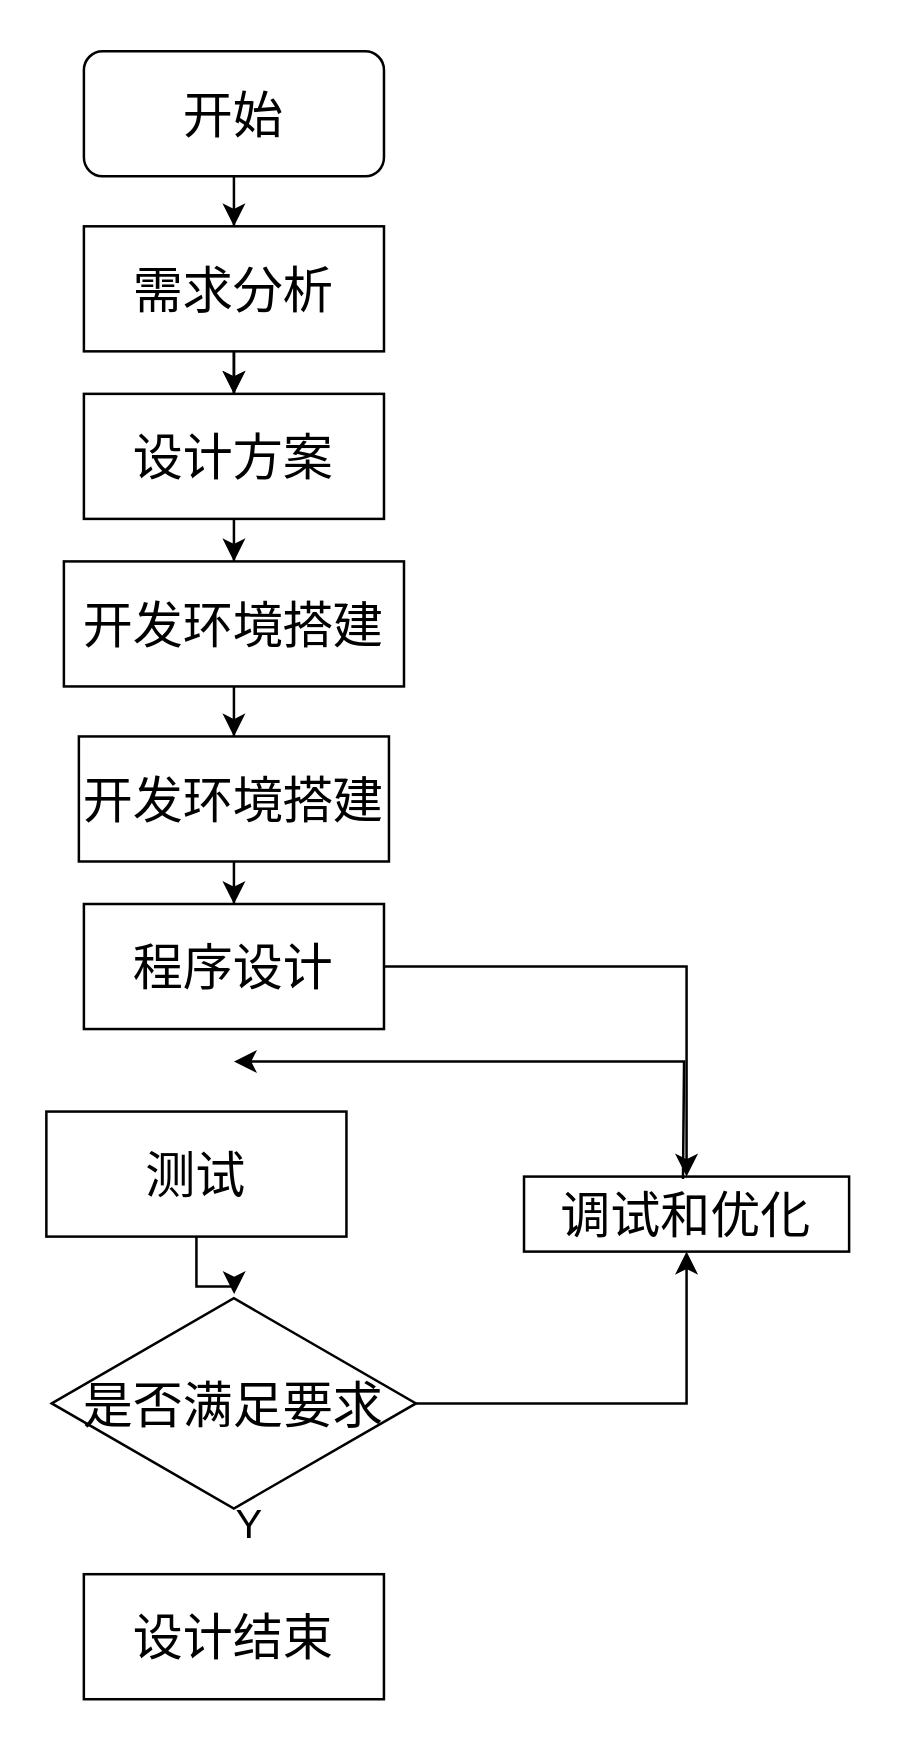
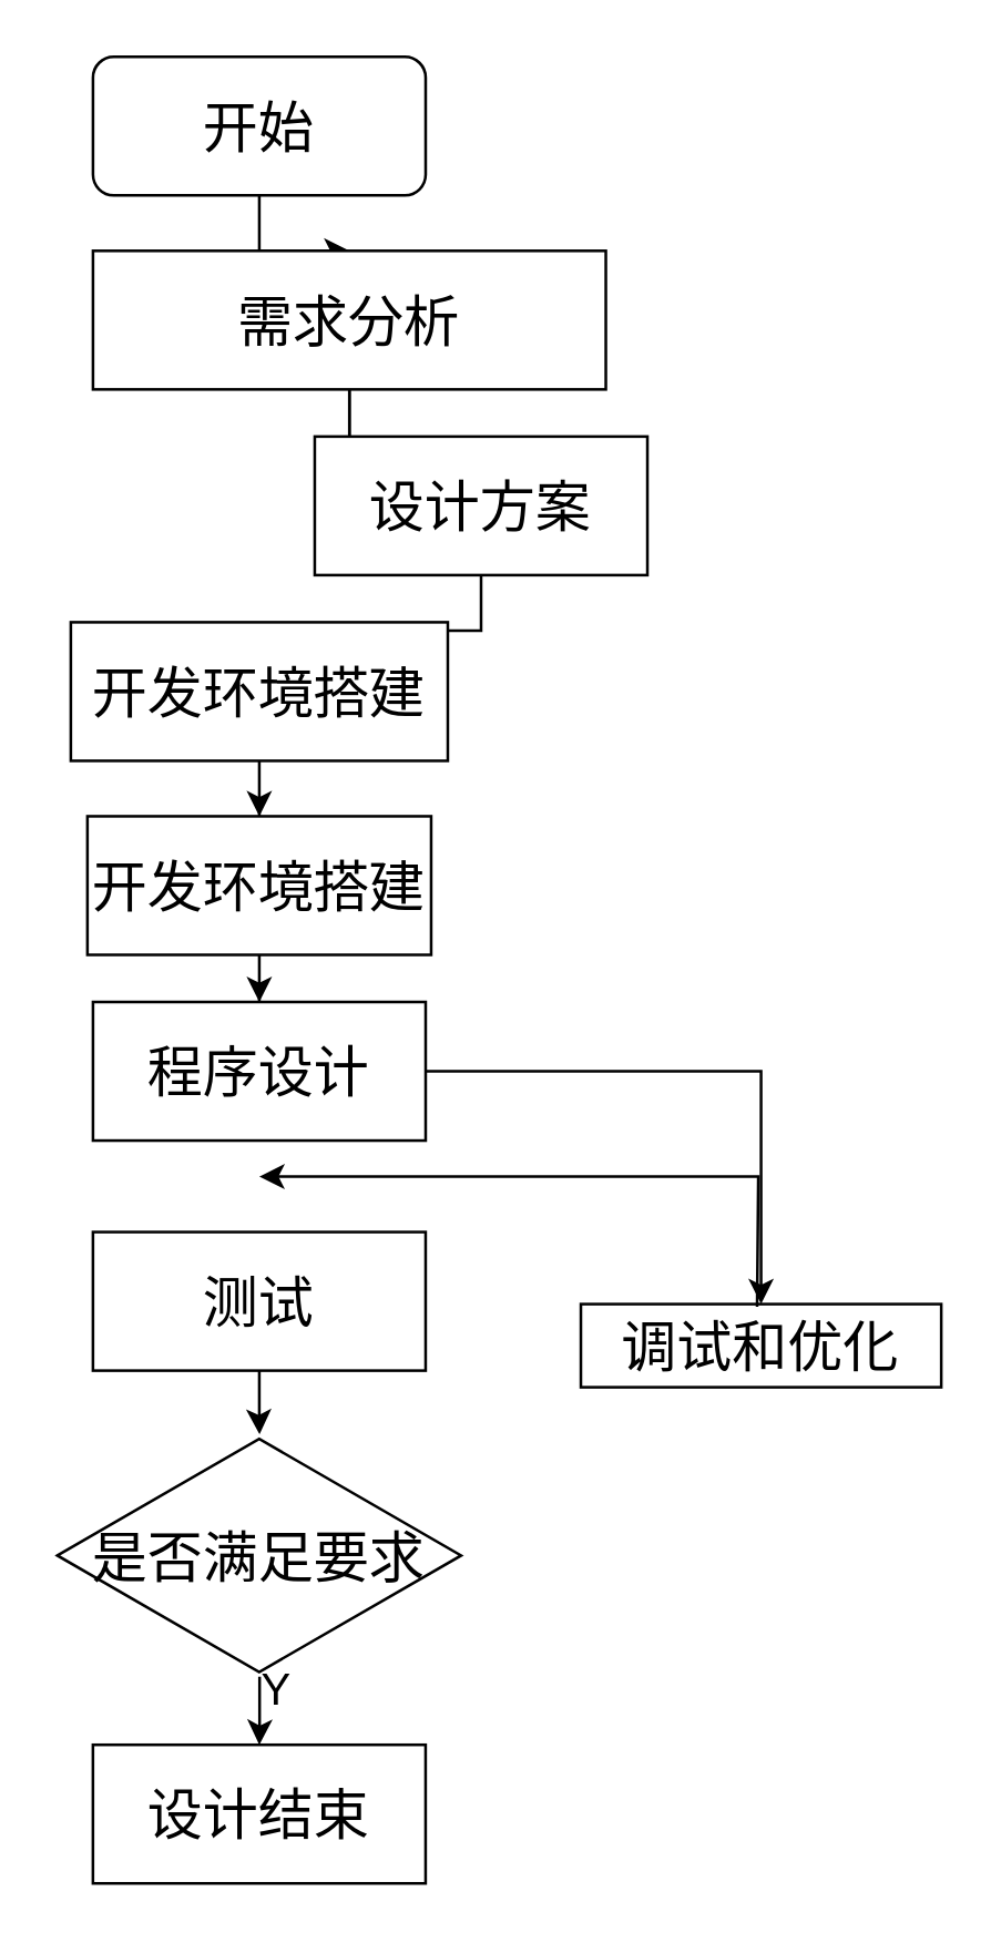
  <mxCell id="0" />
  <mxCell id="1" parent="0" />
  <mxCell id="2" value="" style="edgeStyle=orthogonalEdgeStyle;rounded=0;orthogonalLoop=1;jettySize=auto;html=1;" parent="1" source="20" target="6" edge="1"><mxGeometry relative="1" as="geometry" /></mxCell>
  <mxCell id="3" value="&lt;font style=&quot;font-size: 20px;&quot;&gt;开始&lt;/font&gt;" style="rounded=1;whiteSpace=wrap;html=1;" parent="1" vertex="1"><mxGeometry x="33" y="20" width="120" height="50" as="geometry" /></mxCell>
  <mxCell id="4" value="" style="edgeStyle=orthogonalEdgeStyle;rounded=0;orthogonalLoop=1;jettySize=auto;html=1;" parent="1" source="20" target="6" edge="1"><mxGeometry relative="1" as="geometry" /></mxCell>
  <mxCell id="5" value="" style="edgeStyle=orthogonalEdgeStyle;rounded=0;orthogonalLoop=1;jettySize=auto;html=1;" parent="1" source="6" target="8" edge="1"><mxGeometry relative="1" as="geometry" /></mxCell>
- <mxCell id="6" value="&lt;font style=&quot;font-size: 20px;&quot;&gt;设计方案&lt;/font&gt;" style="rounded=0;whiteSpace=wrap;html=1;" parent="1" vertex="1"><mxGeometry x="33" y="157" width="120" height="50" as="geometry" /></mxCell>
+ <mxCell id="6" value="&lt;font style=&quot;font-size: 20px;&quot;&gt;设计方案&lt;/font&gt;" style="rounded=0;whiteSpace=wrap;html=1;" parent="1" vertex="1"><mxGeometry x="113" y="157" width="120" height="50" as="geometry" /></mxCell>
  <mxCell id="7" value="" style="edgeStyle=orthogonalEdgeStyle;rounded=0;orthogonalLoop=1;jettySize=auto;html=1;" parent="1" source="8" target="10" edge="1"><mxGeometry relative="1" as="geometry" /></mxCell>
  <mxCell id="8" value="&lt;font style=&quot;font-size: 20px;&quot;&gt;开发环境搭建&lt;/font&gt;" style="rounded=0;whiteSpace=wrap;html=1;" parent="1" vertex="1"><mxGeometry x="25" y="224" width="136" height="50" as="geometry" /></mxCell>
  <mxCell id="9" value="" style="edgeStyle=orthogonalEdgeStyle;rounded=0;orthogonalLoop=1;jettySize=auto;html=1;" parent="1" source="10" target="12" edge="1"><mxGeometry relative="1" as="geometry" /></mxCell>
  <mxCell id="10" value="&lt;font style=&quot;font-size: 20px;&quot;&gt;开发环境搭建&lt;/font&gt;" style="rounded=0;whiteSpace=wrap;html=1;" parent="1" vertex="1"><mxGeometry x="30.99" y="294" width="124" height="50" as="geometry" /></mxCell>
  <mxCell id="11" value="" style="edgeStyle=orthogonalEdgeStyle;rounded=0;orthogonalLoop=1;jettySize=auto;html=1;" parent="1" source="12" target="18" edge="1"><mxGeometry relative="1" as="geometry" /></mxCell>
  <mxCell id="12" value="&lt;font style=&quot;font-size: 20px;&quot;&gt;程序设计&lt;/font&gt;" style="rounded=0;whiteSpace=wrap;html=1;" parent="1" vertex="1"><mxGeometry x="33" y="361" width="120" height="50" as="geometry" /></mxCell>
  <mxCell id="13" value="" style="edgeStyle=orthogonalEdgeStyle;rounded=0;orthogonalLoop=1;jettySize=auto;html=1;" parent="1" source="14" target="16" edge="1"><mxGeometry relative="1" as="geometry" /></mxCell>
- <mxCell id="14" value="&lt;font style=&quot;font-size: 20px;&quot;&gt;测试&lt;/font&gt;" style="rounded=0;whiteSpace=wrap;html=1;" parent="1" vertex="1"><mxGeometry x="17.99" y="444" width="120" height="50" as="geometry" /></mxCell>
- <mxCell id="15" value="" style="edgeStyle=orthogonalEdgeStyle;rounded=0;orthogonalLoop=1;jettySize=auto;html=1;" parent="1" source="16" target="18" edge="1"><mxGeometry relative="1" as="geometry" /></mxCell>
+ <mxCell id="14" value="&lt;font style=&quot;font-size: 20px;&quot;&gt;测试&lt;/font&gt;" style="rounded=0;whiteSpace=wrap;html=1;" parent="1" vertex="1"><mxGeometry x="32.99" y="444" width="120" height="50" as="geometry" /></mxCell>
+ <mxCell id="15" value="" style="edgeStyle=orthogonalEdgeStyle;rounded=0;orthogonalLoop=1;jettySize=auto;html=1;" parent="1" source="16" target="17" edge="1"><mxGeometry relative="1" as="geometry" /></mxCell>
  <mxCell id="16" value="&lt;font style=&quot;font-size: 20px;&quot;&gt;是否满足要求&lt;/font&gt;" style="html=1;whiteSpace=wrap;aspect=fixed;shape=isoRectangle;" parent="1" vertex="1"><mxGeometry x="20.15" y="517" width="145.65" height="87.39" as="geometry" /></mxCell>
  <mxCell id="17" value="&lt;font style=&quot;font-size: 20px;&quot;&gt;设计结束&lt;/font&gt;" style="rounded=0;whiteSpace=wrap;html=1;" parent="1" vertex="1"><mxGeometry x="32.98" y="629" width="120" height="50" as="geometry" /></mxCell>
  <mxCell id="18" value="&lt;font style=&quot;font-size: 20px;&quot;&gt;调试和优化&lt;/font&gt;" style="rounded=0;whiteSpace=wrap;html=1;" parent="1" vertex="1"><mxGeometry x="209" y="470" width="130" height="30" as="geometry" /></mxCell>
  <mxCell id="19" value="" style="edgeStyle=orthogonalEdgeStyle;rounded=0;orthogonalLoop=1;jettySize=auto;html=1;" parent="1" source="3" target="20" edge="1"><mxGeometry relative="1" as="geometry"><mxPoint x="93" y="70" as="sourcePoint" /><mxPoint x="93" y="190" as="targetPoint" /></mxGeometry></mxCell>
- <mxCell id="20" value="&lt;font style=&quot;font-size: 20px;&quot;&gt;需求分析&lt;/font&gt;" style="rounded=0;whiteSpace=wrap;html=1;" parent="1" vertex="1"><mxGeometry x="33" y="90" width="120" height="50" as="geometry" /></mxCell>
+ <mxCell id="20" value="&lt;font style=&quot;font-size: 20px;&quot;&gt;需求分析&lt;/font&gt;" style="rounded=0;whiteSpace=wrap;html=1;" parent="1" vertex="1"><mxGeometry x="33" y="90" width="185" height="50" as="geometry" /></mxCell>
  <mxCell id="21" value="&lt;font style=&quot;font-size: 16px;&quot;&gt;Y&lt;/font&gt;" style="text;html=1;align=center;verticalAlign=middle;resizable=0;points=[];autosize=1;strokeColor=none;fillColor=none;" parent="1" vertex="1"><mxGeometry x="84" y="594" width="30" height="30" as="geometry" /></mxCell>
  <mxCell id="22" value="" style="endArrow=classic;html=1;rounded=0;exitX=0.489;exitY=0.031;exitDx=0;exitDy=0;exitPerimeter=0;" parent="1" source="18" edge="1"><mxGeometry width="50" height="50" relative="1" as="geometry"><mxPoint x="274" y="423" as="sourcePoint" /><mxPoint x="93" y="424" as="targetPoint" /><Array as="points"><mxPoint x="273" y="470" /><mxPoint x="273" y="424" /></Array></mxGeometry></mxCell>
